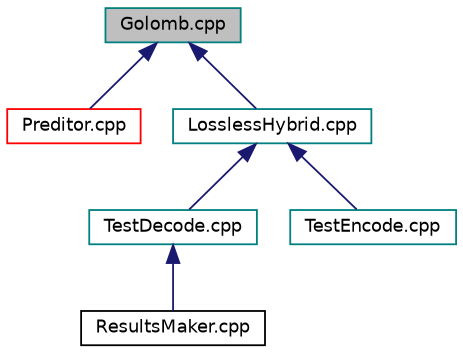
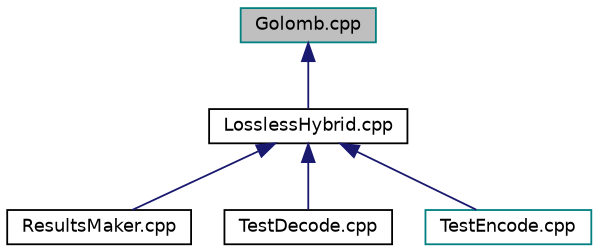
  digraph {
    node [color=teal fillcolor=white fontname=Helvetica fontsize=10 shape=record style=filled]
    edge [color=midnightblue dir=back fontname=Helvetica fontsize=10 labelfontname=Helvetica labelfontsize=10 style=solid]
    n1 [fillcolor=grey75 fontcolor=black height=0.2 label="Golomb.cpp" width=0.4]
-   n2 [color=red height=0.2 label="Preditor.cpp" width=0.4]
-   n3 [height=0.2 label="LosslessHybrid.cpp" width=0.4]
+   n3 [color=black height=0.2 label="LosslessHybrid.cpp" width=0.4]
    n4 [color=black height=0.2 label="ResultsMaker.cpp" width=0.4]
-   n5 [height=0.2 label="TestDecode.cpp" width=0.4]
+   n5 [color=black height=0.2 label="TestDecode.cpp" width=0.4]
    n6 [height=0.2 label="TestEncode.cpp" width=0.4]
-   n1 -> n2
    n1 -> n3
-   n5 -> n4
+   n3 -> n4
    n3 -> n5
    n3 -> n6
  }
